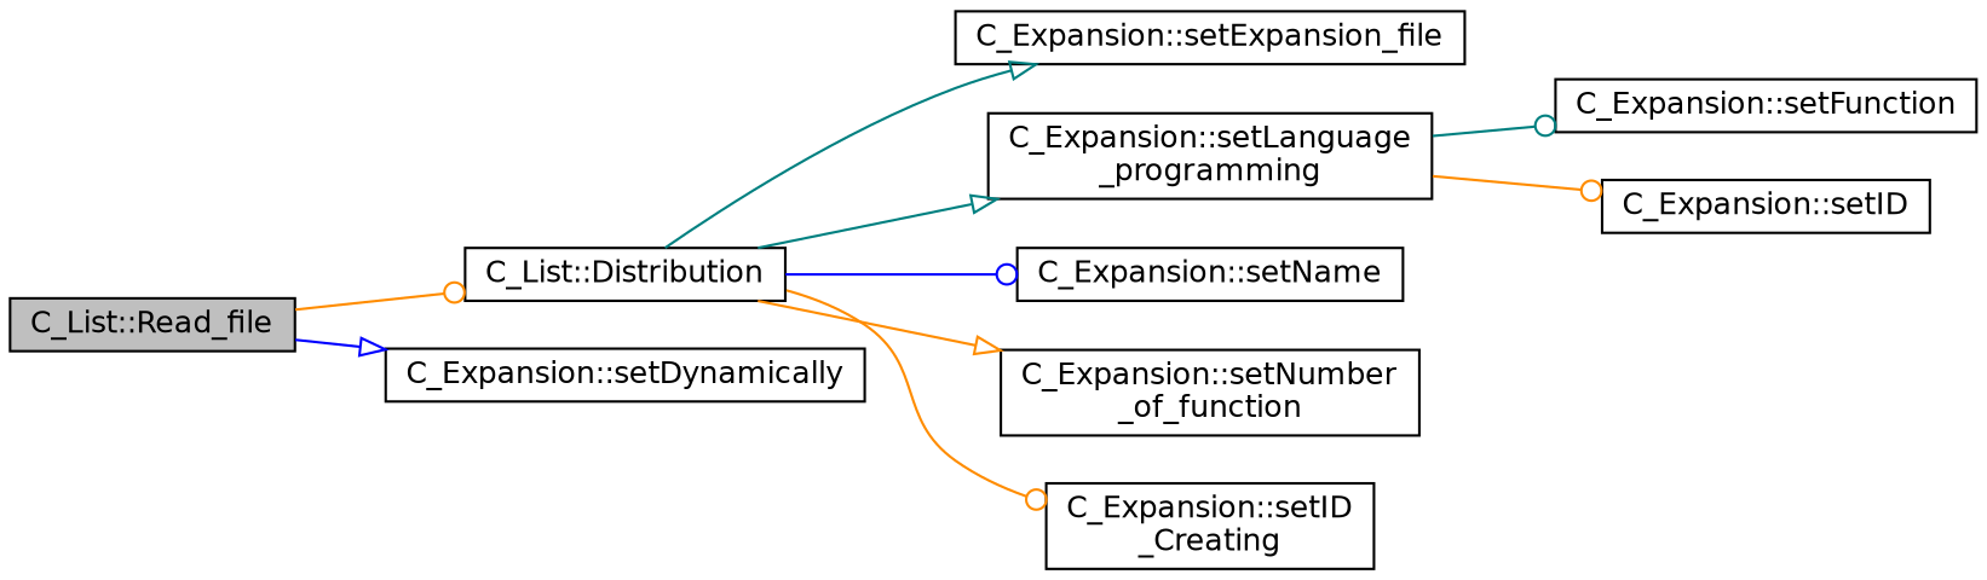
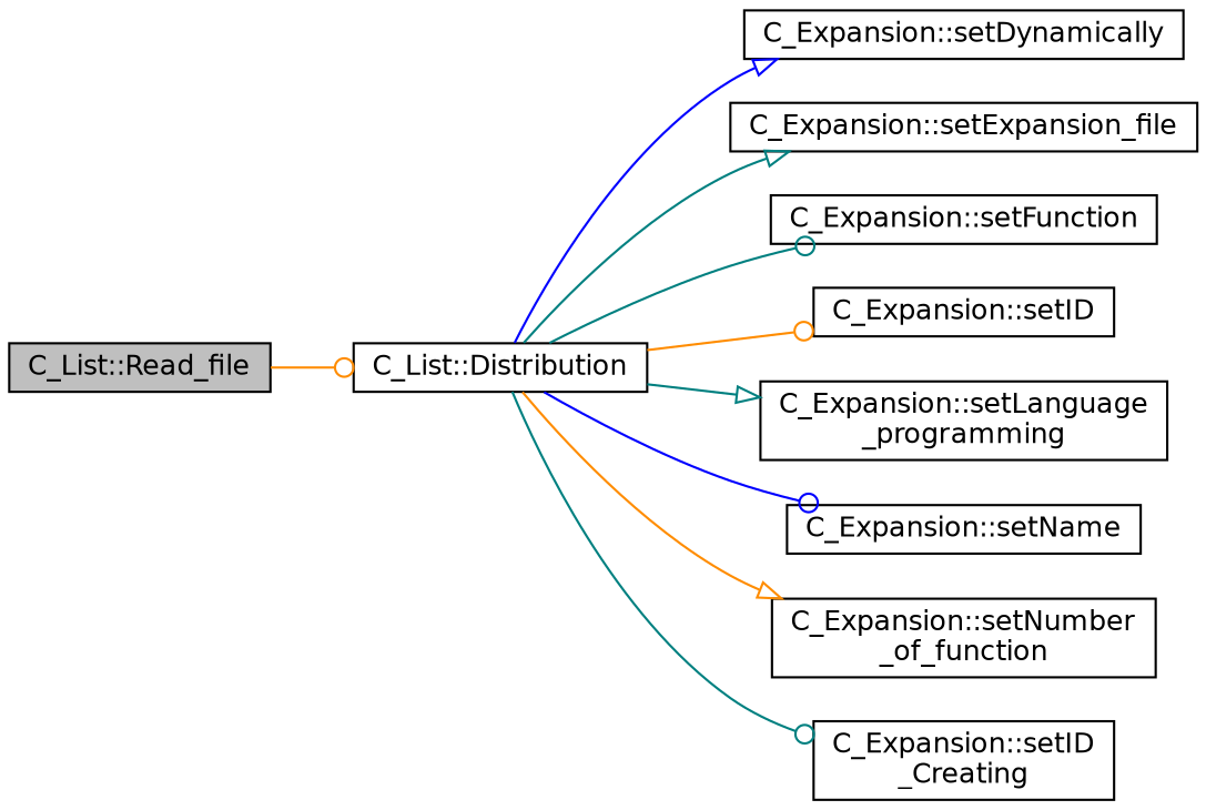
  digraph {
    rankdir=LR
    node [color=black fillcolor=white fontname=Helvetica fontsize=12 shape=record style=filled]
    edge [arrowhead=odot color=teal fontname=Helvetica fontsize=12 labelfontname=Helvetica labelfontsize=12 style=solid]
    n1 [fillcolor=grey75 fontcolor=black height=0.2 label="C_List::Read_file" width=0.4]
    n2 [height=0.2 label="C_List::Distribution" width=0.4]
    n3 [height=0.2 label="C_Expansion::setDynamically" width=0.4]
    n4 [height=0.2 label="C_Expansion::setExpansion_file" width=0.4]
    n5 [height=0.2 label="C_Expansion::setFunction" width=0.4]
    n6 [height=0.2 label="C_Expansion::setID" width=0.4]
    n7 [height=0.2 label="C_Expansion::setLanguage\l_programming" width=0.4]
    n8 [height=0.2 label="C_Expansion::setName" width=0.4]
    n9 [height=0.2 label="C_Expansion::setNumber\l_of_function" width=0.4]
    n10 [height=0.2 label="C_Expansion::setID\l_Creating" width=0.4]
    n1 -> n2 [color=darkorange]
-   n1 -> n3 [arrowhead=onormal color=blue]
+   n2 -> n3 [arrowhead=onormal color=blue]
    n2 -> n4 [arrowhead=onormal]
-   n7 -> n5
-   n7 -> n6 [color=darkorange]
+   n2 -> n5
+   n2 -> n6 [color=darkorange]
    n2 -> n7 [arrowhead=onormal]
    n2 -> n8 [color=blue]
    n2 -> n9 [arrowhead=onormal color=darkorange]
-   n2 -> n10 [color=darkorange]
+   n2 -> n10
  }
